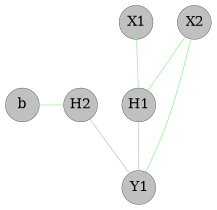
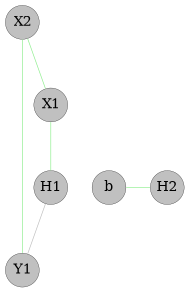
  graph {
    rankdir=TB
    node [fillcolor=grey fixedsize=true fontcolor=black fontsize=10 penwidth=0.2 shape=circle style=filled]
    edge [color=lightgreen fontcolor=white fontsize=10 penwidth=0.5]
    H1 [height=0.35 width=0.35]
    H2 [height=0.35 width=0.35]
    n3 [height=0.35 label=b width=0.35]
    Y1 [height=0.35 width=0.35]
    X1 [height=0.35 width=0.35]
    X2 [height=0.35 width=0.35]
    subgraph sub_1 {
      rank=same
      H1
      H2
      n3
    }
    H1 -- Y1 [color=grey]
-   H2 -- Y1 [color=grey]
    n3 -- H2
    X1 -- H1
-   X2 -- H1
+   X2 -- X1
    X2 -- Y1
  }
